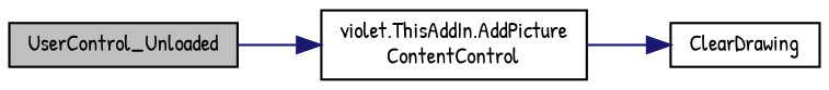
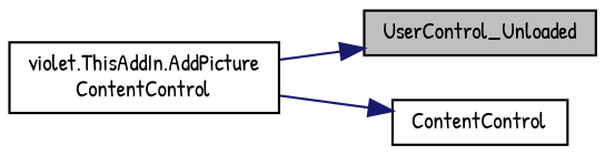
  digraph {
    fontname="Patrick Hand"
    rankdir=LR
    node [color=black fillcolor=white fontname="Patrick Hand" fontsize=10 shape=record style=filled]
    edge [color=midnightblue fontname="Patrick Hand" fontsize=10 labelfontname=Helvetica labelfontsize=10 style=solid]
    n1 [fillcolor=grey75 fontcolor=black height=0.2 label=UserControl_Unloaded width=0.4]
    n2 [height=0.2 label="violet.ThisAddIn.AddPicture\lContentControl" width=0.4]
-   n3 [height=0.2 label=ClearDrawing width=0.4]
-   n1 -> n2
+   n3 [height=0.2 label=ContentControl width=0.4]
+   n2 -> n1
    n2 -> n3
  }
